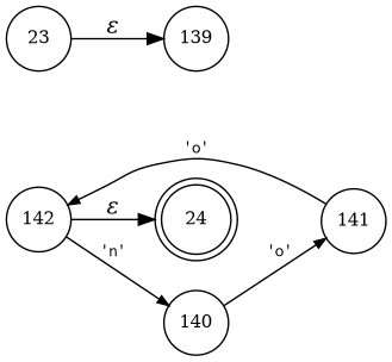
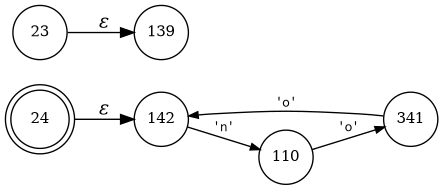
  digraph {
    rankdir=LR
    node [fixedsize=true fontsize=11 shape=circle peripheries=1]
    edge [arrowhead=normal arrowsize=.7 fontname=Courier fontsize=11]
    n1 [label=24 shape=doublecircle width=.6 peripheries=""]
    n2 [label=139 width=.55]
-   n3 [label=140 width=.55]
-   n4 [label=141 width=.55]
+   n3 [label=110 width=.55]
+   n4 [label=341 width=.55]
    n5 [label=142 width=.55]
    n6 [label=23 width=.55]
    n3 -> n4 [label="'o'"]
    n4 -> n5 [label="'o'"]
-   n5 -> n1 [fontname="Times-Italic" label="&epsilon;" arrowhead="" arrowsize="" fontsize=""]
+   n1 -> n5 [fontname="Times-Italic" label="&epsilon;" arrowhead="" arrowsize="" fontsize=""]
    n5 -> n3 [label="'n'"]
    n6 -> n2 [fontname="Times-Italic" label="&epsilon;" arrowhead="" arrowsize="" fontsize=""]
  }
